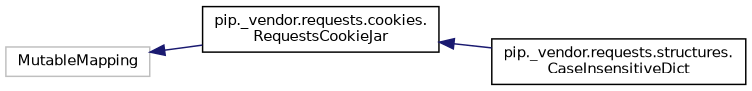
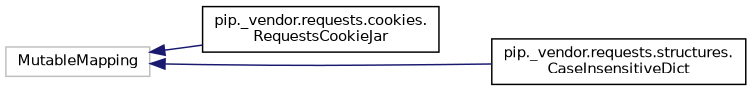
  digraph {
    rankdir=LR
    node [color=black fillcolor=white fontname=Helvetica fontsize=10 shape=record style=filled]
    edge [color=midnightblue dir=back fontname=Helvetica fontsize=10 labelfontname=Helvetica labelfontsize=10 style=solid]
    n1 [height=0.2 label="pip._vendor.requests.cookies.\lRequestsCookieJar" width=0.4]
    n2 [color=grey75 height=0.2 label=MutableMapping width=0.4]
    n3 [height=0.2 label="pip._vendor.requests.structures.\lCaseInsensitiveDict" width=0.4]
    n2 -> n1
-   n1 -> n3
+   n2 -> n3
  }
